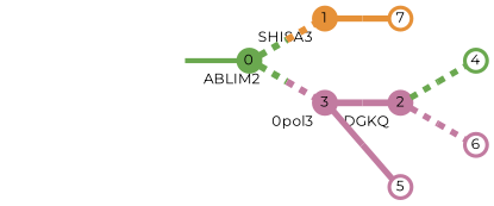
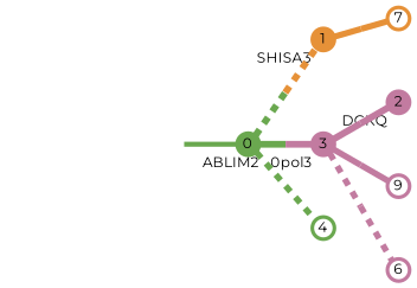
  strict digraph {
    fontname=Montserrat
    forcelabels=true
    nodesep=0.7
    rankdir=LR
    ranksep=0.6
    splines=false
    node [color="#c27ba0ff" fillcolor="#c27ba0ff" fixedsize=true fontname=Montserrat fontsize="12pt" penwidth=3 shape=circle style=filled]
    edge [arrowsize=0 color="#c27ba0ff;0.5:#c27ba0ff" fontname=Montserrat minlen=1.0 penwidth=5 style=solid]
    0 [color="#6aa84fff" fillcolor="#6aa84fff" height=0.25 xlabel=ABLIM2]
    1 [color="#e69138ff" fillcolor="#e69138ff" height=0.25 xlabel=SHISA3]
    3 [height=0.25 xlabel="0pol3"]
    4 [color="#6aa84fff" fillcolor="#6aa84fff" height=0.25 style=solid]
    7 [color="#e69138ff" fillcolor="#e69138ff" height=0.25 style=solid]
    2 [height=0.25 xlabel=DGKQ]
-   5 [height=0.25 style=solid]
+   5 [height=0.25 style=solid label=9]
    6 [height=0.25 style=solid]
    normal [style=invis xlabel=ABLIM2 color="" fillcolor="" fixedsize="" fontsize="" shape=""]
    0 -> 1 [color="#6aa84fff;0.5:#e69138ff" penwidth=5.5 style=dashed]
-   0 -> 3 [color="#6aa84fff;0.5:#c27ba0ff" penwidth=5.5 style=dashed]
-   2 -> 4 [color="#6aa84fff;0.5:#6aa84fff" style=dashed]
+   0 -> 3 [color="#6aa84fff;0.5:#c27ba0ff" penwidth=5.5]
+   0 -> 4 [color="#6aa84fff;0.5:#6aa84fff" style=dashed]
    1 -> 7 [color="#e69138ff;0.5:#e69138ff"]
    3 -> 2 [penwidth=5.5]
    3 -> 5
-   2 -> 6 [style=dashed]
+   3 -> 6 [style=dashed]
    normal -> 0 [color="#6aa84fff" penwidth=4 minlen=""]
  }
